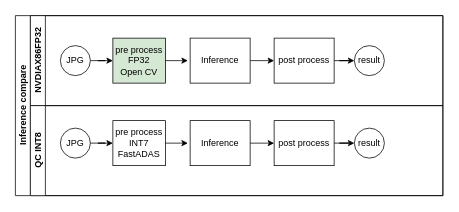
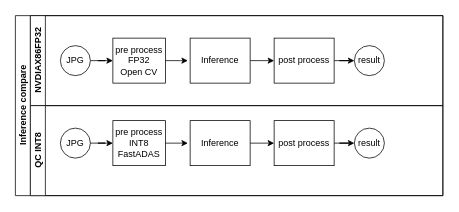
  <mxCell id="0" />
  <mxCell id="1" parent="0" />
  <mxCell id="2" value="Inference compare" style="swimlane;html=1;childLayout=stackLayout;resizeParent=1;resizeParentMax=0;horizontal=0;startSize=20;horizontalStack=0;" parent="1" vertex="1"><mxGeometry x="20" y="20" width="570" height="240" as="geometry" /></mxCell>
  <mxCell id="3" value="NVDIAX86FP32" style="swimlane;html=1;startSize=20;horizontal=0;" parent="2" vertex="1"><mxGeometry x="20" width="550" height="120" as="geometry" /></mxCell>
  <mxCell id="4" value="" style="edgeStyle=orthogonalEdgeStyle;rounded=0;orthogonalLoop=1;jettySize=auto;html=1;" parent="3" source="5" target="6" edge="1"><mxGeometry relative="1" as="geometry" /></mxCell>
  <mxCell id="5" value="JPG" style="ellipse;whiteSpace=wrap;html=1;" parent="3" vertex="1"><mxGeometry x="40" y="40" width="40" height="40" as="geometry" /></mxCell>
- <mxCell id="6" value="pre process&lt;br&gt;FP32 &lt;br&gt;Open CV" style="rounded=0;whiteSpace=wrap;html=1;fontFamily=Helvetica;fontSize=12;fontColor=#000000;align=center;fillColor=#d5e8d4;" parent="3" vertex="1"><mxGeometry x="110" y="30" width="70" height="60" as="geometry" /></mxCell>
+ <mxCell id="6" value="pre process&lt;br&gt;FP32 &lt;br&gt;Open CV" style="rounded=0;whiteSpace=wrap;html=1;fontFamily=Helvetica;fontSize=12;fontColor=#000000;align=center;" parent="3" vertex="1"><mxGeometry x="110" y="30" width="70" height="60" as="geometry" /></mxCell>
  <mxCell id="7" value="" style="edgeStyle=orthogonalEdgeStyle;rounded=0;orthogonalLoop=1;jettySize=auto;html=1;" edge="1" parent="3" source="8" target="11"><mxGeometry relative="1" as="geometry" /></mxCell>
  <mxCell id="8" value="post process" style="rounded=0;whiteSpace=wrap;html=1;fontFamily=Helvetica;fontSize=12;fontColor=#000000;align=center;" parent="3" vertex="1"><mxGeometry x="325" y="30" width="80" height="60" as="geometry" /></mxCell>
  <mxCell id="9" style="edgeStyle=orthogonalEdgeStyle;rounded=0;orthogonalLoop=1;jettySize=auto;html=1;exitX=1;exitY=0.5;exitDx=0;exitDy=0;entryX=0;entryY=0.5;entryDx=0;entryDy=0;" edge="1" parent="3" source="10" target="8"><mxGeometry relative="1" as="geometry" /></mxCell>
  <mxCell id="10" value="Inference" style="rounded=0;whiteSpace=wrap;html=1;fontFamily=Helvetica;fontSize=12;fontColor=#000000;align=center;" vertex="1" parent="3"><mxGeometry x="213" y="30" width="80" height="60" as="geometry" /></mxCell>
  <mxCell id="11" value="result" style="ellipse;whiteSpace=wrap;html=1;" vertex="1" parent="3"><mxGeometry x="432" y="40" width="40" height="40" as="geometry" /></mxCell>
  <mxCell id="12" value="QC INT8" style="swimlane;html=1;startSize=20;horizontal=0;" parent="2" vertex="1"><mxGeometry x="20" y="120" width="550" height="120" as="geometry" /></mxCell>
  <mxCell id="13" value="JPG" style="ellipse;whiteSpace=wrap;html=1;" vertex="1" parent="12"><mxGeometry x="40" y="30" width="40" height="40" as="geometry" /></mxCell>
- <mxCell id="14" value="pre process&lt;br&gt;INT7&lt;br&gt;FastADAS" style="rounded=0;whiteSpace=wrap;html=1;fontFamily=Helvetica;fontSize=12;fontColor=#000000;align=center;" vertex="1" parent="12"><mxGeometry x="110" y="20" width="70" height="60" as="geometry" /></mxCell>
+ <mxCell id="14" value="pre process&lt;br&gt;INT8&lt;br&gt;FastADAS" style="rounded=0;whiteSpace=wrap;html=1;fontFamily=Helvetica;fontSize=12;fontColor=#000000;align=center;" vertex="1" parent="12"><mxGeometry x="110" y="20" width="70" height="60" as="geometry" /></mxCell>
  <mxCell id="15" value="" style="edgeStyle=orthogonalEdgeStyle;rounded=0;orthogonalLoop=1;jettySize=auto;html=1;" edge="1" parent="12" source="13" target="14"><mxGeometry relative="1" as="geometry" /></mxCell>
  <mxCell id="16" value="post process" style="rounded=0;whiteSpace=wrap;html=1;fontFamily=Helvetica;fontSize=12;fontColor=#000000;align=center;" vertex="1" parent="12"><mxGeometry x="325" y="20" width="80" height="60" as="geometry" /></mxCell>
  <mxCell id="17" style="edgeStyle=orthogonalEdgeStyle;rounded=0;orthogonalLoop=1;jettySize=auto;html=1;exitX=1;exitY=0.5;exitDx=0;exitDy=0;entryX=0;entryY=0.5;entryDx=0;entryDy=0;" edge="1" parent="12" source="18" target="16"><mxGeometry relative="1" as="geometry" /></mxCell>
  <mxCell id="18" value="Inference" style="rounded=0;whiteSpace=wrap;html=1;fontFamily=Helvetica;fontSize=12;fontColor=#000000;align=center;" vertex="1" parent="12"><mxGeometry x="213" y="20" width="80" height="60" as="geometry" /></mxCell>
  <mxCell id="19" value="result" style="ellipse;whiteSpace=wrap;html=1;" vertex="1" parent="12"><mxGeometry x="432" y="30" width="40" height="40" as="geometry" /></mxCell>
  <mxCell id="20" value="" style="edgeStyle=orthogonalEdgeStyle;rounded=0;orthogonalLoop=1;jettySize=auto;html=1;" edge="1" parent="12" source="16" target="19"><mxGeometry relative="1" as="geometry" /></mxCell>
  <mxCell id="21" style="edgeStyle=orthogonalEdgeStyle;rounded=0;orthogonalLoop=1;jettySize=auto;html=1;" edge="1" parent="12" source="14"><mxGeometry relative="1" as="geometry"><mxPoint x="210" y="50" as="targetPoint" /></mxGeometry></mxCell>
  <mxCell id="22" style="edgeStyle=orthogonalEdgeStyle;rounded=0;orthogonalLoop=1;jettySize=auto;html=1;" edge="1" parent="1" source="6"><mxGeometry relative="1" as="geometry"><mxPoint x="250" y="80" as="targetPoint" /></mxGeometry></mxCell>
